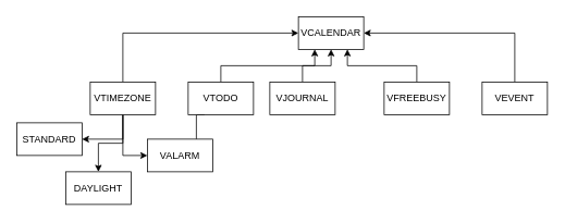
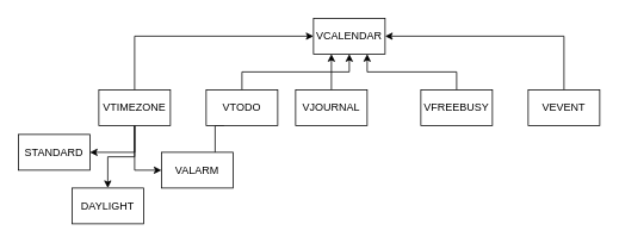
  <mxCell id="0" />
  <mxCell id="1" parent="0" />
- <mxCell id="2" value="VCALENDAR" style="rounded=0;whiteSpace=wrap;html=1;" vertex="1" parent="1"><mxGeometry x="365" y="20" width="80" height="40" as="geometry" /></mxCell>
+ <mxCell id="2" value="VCALENDAR" style="rounded=0;whiteSpace=wrap;html=1;" vertex="1" parent="1"><mxGeometry x="350" y="20" width="80" height="40" as="geometry" /></mxCell>
  <mxCell id="3" style="edgeStyle=orthogonalEdgeStyle;rounded=0;orthogonalLoop=1;jettySize=auto;html=1;exitX=0.25;exitY=1;exitDx=0;exitDy=0;entryX=0.75;entryY=0;entryDx=0;entryDy=0;endArrow=none;" edge="1" parent="1" source="5" target="19"><mxGeometry relative="1" as="geometry" /></mxCell>
  <mxCell id="4" style="edgeStyle=orthogonalEdgeStyle;rounded=0;orthogonalLoop=1;jettySize=auto;html=1;exitX=0.5;exitY=0;exitDx=0;exitDy=0;entryX=0.25;entryY=1;entryDx=0;entryDy=0;" edge="1" parent="1" source="5" target="2"><mxGeometry relative="1" as="geometry" /></mxCell>
  <mxCell id="5" value="VTODO" style="rounded=0;whiteSpace=wrap;html=1;" vertex="1" parent="1"><mxGeometry x="230" y="100" width="80" height="40" as="geometry" /></mxCell>
  <mxCell id="6" style="edgeStyle=orthogonalEdgeStyle;rounded=0;orthogonalLoop=1;jettySize=auto;html=1;exitX=0.5;exitY=1;exitDx=0;exitDy=0;entryX=0;entryY=0.5;entryDx=0;entryDy=0;" edge="1" parent="1" source="10" target="19"><mxGeometry relative="1" as="geometry" /></mxCell>
  <mxCell id="7" style="edgeStyle=orthogonalEdgeStyle;rounded=0;orthogonalLoop=1;jettySize=auto;html=1;exitX=0.5;exitY=1;exitDx=0;exitDy=0;entryX=0.5;entryY=0;entryDx=0;entryDy=0;" edge="1" parent="1" source="10" target="18"><mxGeometry relative="1" as="geometry" /></mxCell>
  <mxCell id="8" style="edgeStyle=orthogonalEdgeStyle;rounded=0;orthogonalLoop=1;jettySize=auto;html=1;exitX=0.5;exitY=1;exitDx=0;exitDy=0;entryX=1;entryY=0.5;entryDx=0;entryDy=0;" edge="1" parent="1" source="10" target="17"><mxGeometry relative="1" as="geometry" /></mxCell>
  <mxCell id="9" style="edgeStyle=orthogonalEdgeStyle;rounded=0;orthogonalLoop=1;jettySize=auto;html=1;exitX=0.5;exitY=0;exitDx=0;exitDy=0;entryX=0;entryY=0.5;entryDx=0;entryDy=0;" edge="1" parent="1" source="10" target="2"><mxGeometry relative="1" as="geometry" /></mxCell>
  <mxCell id="10" value="VTIMEZONE" style="rounded=0;whiteSpace=wrap;html=1;" vertex="1" parent="1"><mxGeometry x="110" y="100" width="80" height="40" as="geometry" /></mxCell>
  <mxCell id="11" style="edgeStyle=orthogonalEdgeStyle;rounded=0;orthogonalLoop=1;jettySize=auto;html=1;exitX=0.5;exitY=0;exitDx=0;exitDy=0;entryX=0.5;entryY=1;entryDx=0;entryDy=0;" edge="1" parent="1" source="12" target="2"><mxGeometry relative="1" as="geometry" /></mxCell>
  <mxCell id="12" value="VJOURNAL" style="rounded=0;whiteSpace=wrap;html=1;" vertex="1" parent="1"><mxGeometry x="330" y="100" width="80" height="40" as="geometry" /></mxCell>
  <mxCell id="13" style="edgeStyle=orthogonalEdgeStyle;rounded=0;orthogonalLoop=1;jettySize=auto;html=1;exitX=0.5;exitY=0;exitDx=0;exitDy=0;entryX=0.75;entryY=1;entryDx=0;entryDy=0;" edge="1" parent="1" source="14" target="2"><mxGeometry relative="1" as="geometry" /></mxCell>
  <mxCell id="14" value="VFREEBUSY" style="rounded=0;whiteSpace=wrap;html=1;" vertex="1" parent="1"><mxGeometry x="470" y="100" width="80" height="40" as="geometry" /></mxCell>
  <mxCell id="15" style="edgeStyle=orthogonalEdgeStyle;rounded=0;orthogonalLoop=1;jettySize=auto;html=1;exitX=0.5;exitY=0;exitDx=0;exitDy=0;entryX=1;entryY=0.5;entryDx=0;entryDy=0;" edge="1" parent="1" source="16" target="2"><mxGeometry relative="1" as="geometry" /></mxCell>
  <mxCell id="16" value="VEVENT" style="rounded=0;whiteSpace=wrap;html=1;" vertex="1" parent="1"><mxGeometry x="590" y="100" width="80" height="40" as="geometry" /></mxCell>
  <mxCell id="17" value="STANDARD" style="rounded=0;whiteSpace=wrap;html=1;" vertex="1" parent="1"><mxGeometry x="20" y="150" width="80" height="40" as="geometry" /></mxCell>
  <mxCell id="18" value="DAYLIGHT" style="rounded=0;whiteSpace=wrap;html=1;" vertex="1" parent="1"><mxGeometry x="80" y="210" width="80" height="40" as="geometry" /></mxCell>
  <mxCell id="19" value="VALARM" style="rounded=0;whiteSpace=wrap;html=1;" vertex="1" parent="1"><mxGeometry x="180" y="170" width="80" height="40" as="geometry" /></mxCell>
